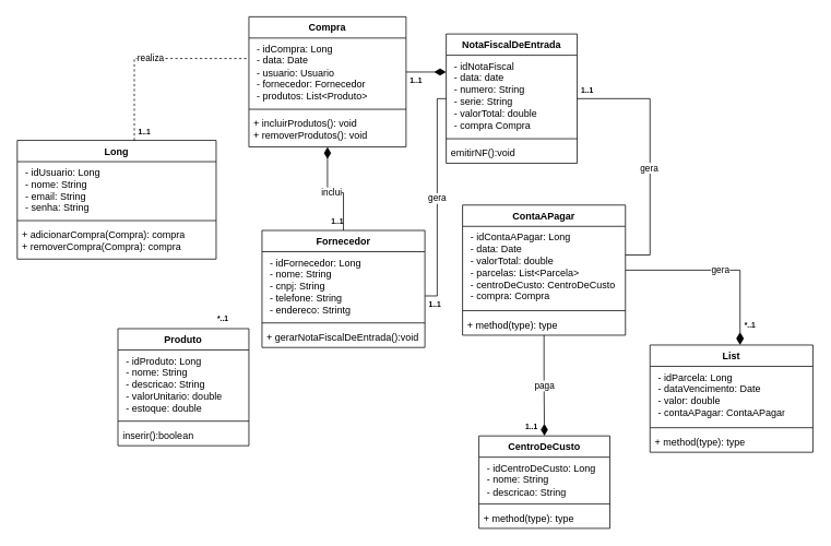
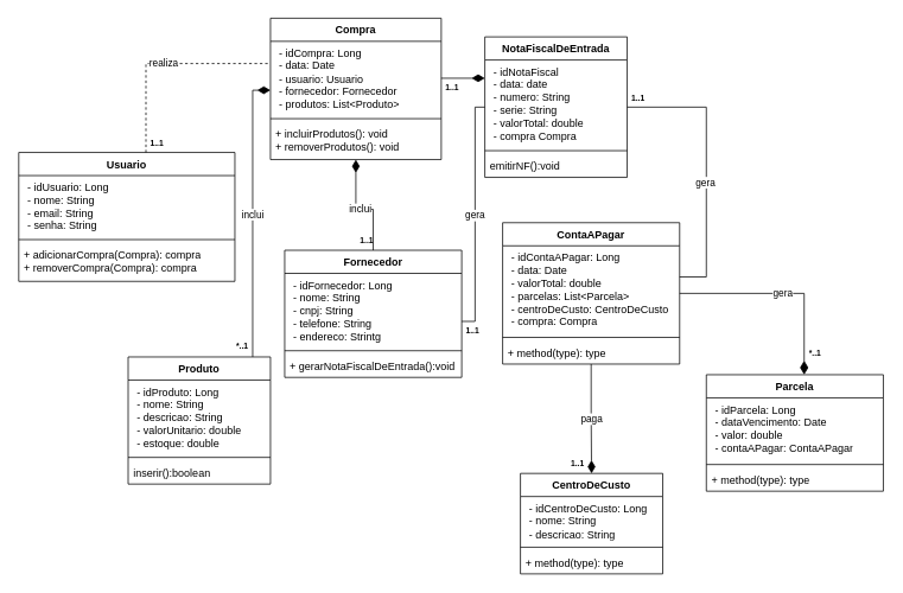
  <mxCell id="0" />
  <mxCell id="1" parent="0" />
- <mxCell id="2" value="&lt;b style=&quot;border-color: var(--border-color);&quot;&gt;Long&lt;/b&gt;" style="swimlane;fontStyle=1;align=center;verticalAlign=top;childLayout=stackLayout;horizontal=1;startSize=26;horizontalStack=0;resizeParent=1;resizeParentMax=0;resizeLast=0;collapsible=1;marginBottom=0;whiteSpace=wrap;html=1;" vertex="1" parent="1"><mxGeometry x="20" y="171" width="243" height="145" as="geometry"><mxRectangle x="-149" width="90" height="30" as="alternateBounds" /></mxGeometry></mxCell>
+ <mxCell id="2" value="&lt;b style=&quot;border-color: var(--border-color);&quot;&gt;Usuario&lt;/b&gt;" style="swimlane;fontStyle=1;align=center;verticalAlign=top;childLayout=stackLayout;horizontal=1;startSize=26;horizontalStack=0;resizeParent=1;resizeParentMax=0;resizeLast=0;collapsible=1;marginBottom=0;whiteSpace=wrap;html=1;" vertex="1" parent="1"><mxGeometry x="20" y="171" width="243" height="145" as="geometry"><mxRectangle x="-149" width="90" height="30" as="alternateBounds" /></mxGeometry></mxCell>
  <mxCell id="3" value="&lt;p style=&quot;border-color: var(--border-color); margin: 0px 0px 0px 4px;&quot;&gt;- idUsuario: Long&lt;/p&gt;&lt;p style=&quot;border-color: var(--border-color); margin: 0px 0px 0px 4px;&quot;&gt;- nome: String&lt;/p&gt;&lt;p style=&quot;border-color: var(--border-color); margin: 0px 0px 0px 4px;&quot;&gt;- email: String&lt;/p&gt;&lt;p style=&quot;border-color: var(--border-color); margin: 0px 0px 0px 4px;&quot;&gt;- senha: String&lt;/p&gt;" style="text;strokeColor=none;fillColor=none;align=left;verticalAlign=top;spacingLeft=4;spacingRight=4;overflow=hidden;rotatable=0;points=[[0,0.5],[1,0.5]];portConstraint=eastwest;whiteSpace=wrap;html=1;" vertex="1" parent="2"><mxGeometry y="26" width="243" height="68" as="geometry" /></mxCell>
  <mxCell id="4" value="" style="line;strokeWidth=1;fillColor=none;align=left;verticalAlign=middle;spacingTop=-1;spacingLeft=3;spacingRight=3;rotatable=0;labelPosition=right;points=[];portConstraint=eastwest;strokeColor=inherit;" vertex="1" parent="2"><mxGeometry y="94" width="243" height="8" as="geometry" /></mxCell>
  <mxCell id="5" value="+&amp;nbsp;adicionarCompra(Compra): compra&lt;br&gt;+ removerCompra(Compra): compra" style="text;strokeColor=none;fillColor=none;align=left;verticalAlign=top;spacingLeft=4;spacingRight=4;overflow=hidden;rotatable=0;points=[[0,0.5],[1,0.5]];portConstraint=eastwest;whiteSpace=wrap;html=1;" vertex="1" parent="2"><mxGeometry y="102" width="243" height="43" as="geometry" /></mxCell>
  <mxCell id="6" value="&lt;b style=&quot;border-color: var(--border-color);&quot;&gt;Compra&lt;/b&gt;" style="swimlane;fontStyle=1;align=center;verticalAlign=top;childLayout=stackLayout;horizontal=1;startSize=26;horizontalStack=0;resizeParent=1;resizeParentMax=0;resizeLast=0;collapsible=1;marginBottom=0;whiteSpace=wrap;html=1;" vertex="1" parent="1"><mxGeometry x="303" y="20" width="192" height="159" as="geometry" /></mxCell>
  <mxCell id="7" value="&lt;p style=&quot;border-color: var(--border-color); margin: 0px 0px 0px 4px;&quot;&gt;- idCompra: Long&lt;br style=&quot;border-color: var(--border-color);&quot;&gt;&lt;span style=&quot;&quot;&gt;- data: Date&lt;/span&gt;&lt;br style=&quot;border-color: var(--border-color);&quot;&gt;&lt;span style=&quot;&quot;&gt;- usuario: Usuario&lt;/span&gt;&lt;br style=&quot;border-color: var(--border-color);&quot;&gt;&lt;span style=&quot;&quot;&gt;- fornecedor: Fornecedor&lt;/span&gt;&lt;br style=&quot;border-color: var(--border-color);&quot;&gt;&lt;span style=&quot;&quot;&gt;- produtos: List&amp;lt;Produto&amp;gt;&lt;/span&gt;&lt;br&gt;&lt;/p&gt;" style="text;strokeColor=none;fillColor=none;align=left;verticalAlign=top;spacingLeft=4;spacingRight=4;overflow=hidden;rotatable=0;points=[[0,0.5],[1,0.5]];portConstraint=eastwest;whiteSpace=wrap;html=1;" vertex="1" parent="6"><mxGeometry y="26" width="192" height="83" as="geometry" /></mxCell>
  <mxCell id="8" value="" style="line;strokeWidth=1;fillColor=none;align=left;verticalAlign=middle;spacingTop=-1;spacingLeft=3;spacingRight=3;rotatable=0;labelPosition=right;points=[];portConstraint=eastwest;strokeColor=inherit;" vertex="1" parent="6"><mxGeometry y="109" width="192" height="8" as="geometry" /></mxCell>
  <mxCell id="9" value="+ incluirProdutos(): void&lt;br&gt;+ removerProdutos(): void" style="text;strokeColor=none;fillColor=none;align=left;verticalAlign=top;spacingLeft=4;spacingRight=4;overflow=hidden;rotatable=0;points=[[0,0.5],[1,0.5]];portConstraint=eastwest;whiteSpace=wrap;html=1;" vertex="1" parent="6"><mxGeometry y="117" width="192" height="42" as="geometry" /></mxCell>
+ <mxCell id="10" value="inclui" style="edgeStyle=orthogonalEdgeStyle;rounded=0;orthogonalLoop=1;jettySize=auto;html=1;endArrow=diamondThin;endFill=1;startArrow=none;startFill=0;endSize=12;" edge="1" parent="1" source="11" target="6"><mxGeometry relative="1" as="geometry"><Array as="points"><mxPoint x="283" y="101" /></Array></mxGeometry></mxCell>
  <mxCell id="11" value="&lt;b style=&quot;border-color: var(--border-color);&quot;&gt;Produto&lt;/b&gt;" style="swimlane;fontStyle=1;align=center;verticalAlign=top;childLayout=stackLayout;horizontal=1;startSize=26;horizontalStack=0;resizeParent=1;resizeParentMax=0;resizeLast=0;collapsible=1;marginBottom=0;whiteSpace=wrap;html=1;" vertex="1" parent="1"><mxGeometry x="143" y="401" width="160" height="143" as="geometry" /></mxCell>
  <mxCell id="12" value="&lt;p style=&quot;border-color: var(--border-color); margin: 0px 0px 0px 4px;&quot;&gt;- idProduto: Long&lt;/p&gt;&lt;p style=&quot;border-color: var(--border-color); margin: 0px 0px 0px 4px;&quot;&gt;- nome: String&lt;/p&gt;&lt;p style=&quot;border-color: var(--border-color); margin: 0px 0px 0px 4px;&quot;&gt;- descricao: String&lt;/p&gt;&lt;p style=&quot;border-color: var(--border-color); margin: 0px 0px 0px 4px;&quot;&gt;- valorUnitario: double&lt;/p&gt;&lt;p style=&quot;border-color: var(--border-color); margin: 0px 0px 0px 4px;&quot;&gt;- estoque: double&lt;/p&gt;" style="text;strokeColor=none;fillColor=none;align=left;verticalAlign=top;spacingLeft=4;spacingRight=4;overflow=hidden;rotatable=0;points=[[0,0.5],[1,0.5]];portConstraint=eastwest;whiteSpace=wrap;html=1;" vertex="1" parent="11"><mxGeometry y="26" width="160" height="83" as="geometry" /></mxCell>
  <mxCell id="13" value="" style="line;strokeWidth=1;fillColor=none;align=left;verticalAlign=middle;spacingTop=-1;spacingLeft=3;spacingRight=3;rotatable=0;labelPosition=right;points=[];portConstraint=eastwest;strokeColor=inherit;" vertex="1" parent="11"><mxGeometry y="109" width="160" height="8" as="geometry" /></mxCell>
  <mxCell id="14" value="inserir():boolean" style="text;strokeColor=none;fillColor=none;align=left;verticalAlign=top;spacingLeft=4;spacingRight=4;overflow=hidden;rotatable=0;points=[[0,0.5],[1,0.5]];portConstraint=eastwest;whiteSpace=wrap;html=1;" vertex="1" parent="11"><mxGeometry y="117" width="160" height="26" as="geometry" /></mxCell>
  <mxCell id="15" value="inclui" style="edgeStyle=orthogonalEdgeStyle;shape=connector;rounded=0;orthogonalLoop=1;jettySize=auto;html=1;labelBackgroundColor=default;strokeColor=default;align=center;verticalAlign=middle;fontFamily=Helvetica;fontSize=11;fontColor=default;endArrow=diamondThin;endFill=1;endSize=12;" edge="1" parent="1" source="16" target="6"><mxGeometry relative="1" as="geometry" /></mxCell>
  <mxCell id="16" value="&lt;b style=&quot;border-color: var(--border-color);&quot;&gt;Fornecedor&lt;/b&gt;" style="swimlane;fontStyle=1;align=center;verticalAlign=top;childLayout=stackLayout;horizontal=1;startSize=26;horizontalStack=0;resizeParent=1;resizeParentMax=0;resizeLast=0;collapsible=1;marginBottom=0;whiteSpace=wrap;html=1;" vertex="1" parent="1"><mxGeometry x="319" y="281" width="199" height="143" as="geometry" /></mxCell>
  <mxCell id="17" value="&lt;p style=&quot;border-color: var(--border-color); margin: 0px 0px 0px 4px;&quot;&gt;- idFornecedor: Long&lt;/p&gt;&lt;p style=&quot;border-color: var(--border-color); margin: 0px 0px 0px 4px;&quot;&gt;- nome: String&lt;/p&gt;&lt;p style=&quot;border-color: var(--border-color); margin: 0px 0px 0px 4px;&quot;&gt;- cnpj: String&lt;/p&gt;&lt;p style=&quot;border-color: var(--border-color); margin: 0px 0px 0px 4px;&quot;&gt;- telefone: String&lt;/p&gt;&lt;p style=&quot;border-color: var(--border-color); margin: 0px 0px 0px 4px;&quot;&gt;- endereco: Strintg&lt;/p&gt;" style="text;strokeColor=none;fillColor=none;align=left;verticalAlign=top;spacingLeft=4;spacingRight=4;overflow=hidden;rotatable=0;points=[[0,0.5],[1,0.5]];portConstraint=eastwest;whiteSpace=wrap;html=1;" vertex="1" parent="16"><mxGeometry y="26" width="199" height="83" as="geometry" /></mxCell>
  <mxCell id="18" value="" style="line;strokeWidth=1;fillColor=none;align=left;verticalAlign=middle;spacingTop=-1;spacingLeft=3;spacingRight=3;rotatable=0;labelPosition=right;points=[];portConstraint=eastwest;strokeColor=inherit;" vertex="1" parent="16"><mxGeometry y="109" width="199" height="8" as="geometry" /></mxCell>
  <mxCell id="19" value="+&amp;nbsp;gerarNotaFiscalDeEntrada():void" style="text;strokeColor=none;fillColor=none;align=left;verticalAlign=top;spacingLeft=4;spacingRight=4;overflow=hidden;rotatable=0;points=[[0,0.5],[1,0.5]];portConstraint=eastwest;whiteSpace=wrap;html=1;" vertex="1" parent="16"><mxGeometry y="117" width="199" height="26" as="geometry" /></mxCell>
  <mxCell id="20" value="&lt;b style=&quot;border-color: var(--border-color);&quot;&gt;NotaFiscalDeEntrada&lt;/b&gt;" style="swimlane;fontStyle=1;align=center;verticalAlign=top;childLayout=stackLayout;horizontal=1;startSize=26;horizontalStack=0;resizeParent=1;resizeParentMax=0;resizeLast=0;collapsible=1;marginBottom=0;whiteSpace=wrap;html=1;" vertex="1" parent="1"><mxGeometry x="544" width="160" height="158" as="geometry" y="41" /></mxCell>
  <mxCell id="21" value="&lt;p style=&quot;border-color: var(--border-color); margin: 0px 0px 0px 4px;&quot;&gt;- idNotaFiscal&lt;/p&gt;&lt;p style=&quot;border-color: var(--border-color); margin: 0px 0px 0px 4px;&quot;&gt;- data: date&lt;/p&gt;&lt;p style=&quot;border-color: var(--border-color); margin: 0px 0px 0px 4px;&quot;&gt;- numero: String&lt;/p&gt;&lt;p style=&quot;border-color: var(--border-color); margin: 0px 0px 0px 4px;&quot;&gt;- serie: String&lt;/p&gt;&lt;p style=&quot;border-color: var(--border-color); margin: 0px 0px 0px 4px;&quot;&gt;- valorTotal: double&lt;/p&gt;&lt;p style=&quot;border-color: var(--border-color); margin: 0px 0px 0px 4px;&quot;&gt;- compra Compra&lt;/p&gt;" style="text;strokeColor=none;fillColor=none;align=left;verticalAlign=top;spacingLeft=4;spacingRight=4;overflow=hidden;rotatable=0;points=[[0,0.5],[1,0.5]];portConstraint=eastwest;whiteSpace=wrap;html=1;" vertex="1" parent="20"><mxGeometry y="26" width="160" height="98" as="geometry" /></mxCell>
  <mxCell id="22" value="" style="line;strokeWidth=1;fillColor=none;align=left;verticalAlign=middle;spacingTop=-1;spacingLeft=3;spacingRight=3;rotatable=0;labelPosition=right;points=[];portConstraint=eastwest;strokeColor=inherit;" vertex="1" parent="20"><mxGeometry y="124" width="160" height="8" as="geometry" /></mxCell>
  <mxCell id="23" value="emitirNF():void" style="text;strokeColor=none;fillColor=none;align=left;verticalAlign=top;spacingLeft=4;spacingRight=4;overflow=hidden;rotatable=0;points=[[0,0.5],[1,0.5]];portConstraint=eastwest;whiteSpace=wrap;html=1;" vertex="1" parent="20"><mxGeometry y="132" width="160" height="26" as="geometry" /></mxCell>
  <mxCell id="24" value="gera" style="edgeStyle=orthogonalEdgeStyle;shape=connector;rounded=0;orthogonalLoop=1;jettySize=auto;html=1;labelBackgroundColor=default;strokeColor=default;align=center;verticalAlign=middle;fontFamily=Helvetica;fontSize=11;fontColor=default;endArrow=diamondThin;endFill=1;endSize=13;" edge="1" parent="1" source="30" target="25"><mxGeometry relative="1" as="geometry"><mxPoint x="863" y="281" as="targetPoint" /><Array as="points"><mxPoint x="903" y="330" /></Array></mxGeometry></mxCell>
- <mxCell id="25" value="&lt;b style=&quot;border-color: var(--border-color);&quot;&gt;List&lt;/b&gt;" style="swimlane;fontStyle=1;align=center;verticalAlign=top;childLayout=stackLayout;horizontal=1;startSize=26;horizontalStack=0;resizeParent=1;resizeParentMax=0;resizeLast=0;collapsible=1;marginBottom=0;whiteSpace=wrap;html=1;" vertex="1" parent="1"><mxGeometry x="793" y="421" width="199" height="131" as="geometry" /></mxCell>
+ <mxCell id="25" value="&lt;b style=&quot;border-color: var(--border-color);&quot;&gt;Parcela&lt;/b&gt;" style="swimlane;fontStyle=1;align=center;verticalAlign=top;childLayout=stackLayout;horizontal=1;startSize=26;horizontalStack=0;resizeParent=1;resizeParentMax=0;resizeLast=0;collapsible=1;marginBottom=0;whiteSpace=wrap;html=1;" vertex="1" parent="1"><mxGeometry x="793" y="421" width="199" height="131" as="geometry" /></mxCell>
  <mxCell id="26" value="&lt;p style=&quot;border-color: var(--border-color); margin: 0px 0px 0px 4px;&quot;&gt;- idParcela: Long&lt;/p&gt;&lt;p style=&quot;border-color: var(--border-color); margin: 0px 0px 0px 4px;&quot;&gt;- dataVencimento: Date&lt;/p&gt;&lt;p style=&quot;border-color: var(--border-color); margin: 0px 0px 0px 4px;&quot;&gt;- valor: double&lt;/p&gt;&lt;p style=&quot;border-color: var(--border-color); margin: 0px 0px 0px 4px;&quot;&gt;- contaAPagar: ContaAPagar&lt;/p&gt;" style="text;strokeColor=none;fillColor=none;align=left;verticalAlign=top;spacingLeft=4;spacingRight=4;overflow=hidden;rotatable=0;points=[[0,0.5],[1,0.5]];portConstraint=eastwest;whiteSpace=wrap;html=1;" vertex="1" parent="25"><mxGeometry y="26" width="199" height="71" as="geometry" /></mxCell>
  <mxCell id="27" value="" style="line;strokeWidth=1;fillColor=none;align=left;verticalAlign=middle;spacingTop=-1;spacingLeft=3;spacingRight=3;rotatable=0;labelPosition=right;points=[];portConstraint=eastwest;strokeColor=inherit;" vertex="1" parent="25"><mxGeometry y="97" width="199" height="8" as="geometry" /></mxCell>
  <mxCell id="28" value="+ method(type): type" style="text;strokeColor=none;fillColor=none;align=left;verticalAlign=top;spacingLeft=4;spacingRight=4;overflow=hidden;rotatable=0;points=[[0,0.5],[1,0.5]];portConstraint=eastwest;whiteSpace=wrap;html=1;" vertex="1" parent="25"><mxGeometry y="105" width="199" height="26" as="geometry" /></mxCell>
  <mxCell id="29" value="paga" style="edgeStyle=orthogonalEdgeStyle;shape=connector;rounded=0;orthogonalLoop=1;jettySize=auto;html=1;labelBackgroundColor=default;strokeColor=default;align=center;verticalAlign=middle;fontFamily=Helvetica;fontSize=11;fontColor=default;endArrow=diamondThin;endFill=1;endSize=12;" edge="1" parent="1" source="30" target="34"><mxGeometry relative="1" as="geometry" /></mxCell>
  <mxCell id="30" value="&lt;b style=&quot;border-color: var(--border-color);&quot;&gt;ContaAPagar&lt;/b&gt;" style="swimlane;fontStyle=1;align=center;verticalAlign=top;childLayout=stackLayout;horizontal=1;startSize=26;horizontalStack=0;resizeParent=1;resizeParentMax=0;resizeLast=0;collapsible=1;marginBottom=0;whiteSpace=wrap;html=1;" vertex="1" parent="1"><mxGeometry x="564" y="250" width="199" height="159" as="geometry" /></mxCell>
  <mxCell id="31" value="&lt;p style=&quot;border-color: var(--border-color); margin: 0px 0px 0px 4px;&quot;&gt;- idContaAPagar: Long&lt;/p&gt;&lt;p style=&quot;border-color: var(--border-color); margin: 0px 0px 0px 4px;&quot;&gt;- data: Date&lt;/p&gt;&lt;p style=&quot;border-color: var(--border-color); margin: 0px 0px 0px 4px;&quot;&gt;- valorTotal: double&lt;/p&gt;&lt;p style=&quot;border-color: var(--border-color); margin: 0px 0px 0px 4px;&quot;&gt;- parcelas: List&amp;lt;Parcela&amp;gt;&lt;/p&gt;&lt;p style=&quot;border-color: var(--border-color); margin: 0px 0px 0px 4px;&quot;&gt;- centroDeCusto: CentroDeCusto&lt;/p&gt;&lt;p style=&quot;border-color: var(--border-color); margin: 0px 0px 0px 4px;&quot;&gt;- compra: Compra&lt;/p&gt;" style="text;strokeColor=none;fillColor=none;align=left;verticalAlign=top;spacingLeft=4;spacingRight=4;overflow=hidden;rotatable=0;points=[[0,0.5],[1,0.5]];portConstraint=eastwest;whiteSpace=wrap;html=1;" vertex="1" parent="30"><mxGeometry y="26" width="199" height="99" as="geometry" /></mxCell>
  <mxCell id="32" value="" style="line;strokeWidth=1;fillColor=none;align=left;verticalAlign=middle;spacingTop=-1;spacingLeft=3;spacingRight=3;rotatable=0;labelPosition=right;points=[];portConstraint=eastwest;strokeColor=inherit;" vertex="1" parent="30"><mxGeometry y="125" width="199" height="8" as="geometry" /></mxCell>
  <mxCell id="33" value="+ method(type): type" style="text;strokeColor=none;fillColor=none;align=left;verticalAlign=top;spacingLeft=4;spacingRight=4;overflow=hidden;rotatable=0;points=[[0,0.5],[1,0.5]];portConstraint=eastwest;whiteSpace=wrap;html=1;" vertex="1" parent="30"><mxGeometry y="133" width="199" height="26" as="geometry" /></mxCell>
  <mxCell id="34" value="&lt;b style=&quot;border-color: var(--border-color);&quot;&gt;CentroDeCusto&lt;/b&gt;" style="swimlane;fontStyle=1;align=center;verticalAlign=top;childLayout=stackLayout;horizontal=1;startSize=26;horizontalStack=0;resizeParent=1;resizeParentMax=0;resizeLast=0;collapsible=1;marginBottom=0;whiteSpace=wrap;html=1;" vertex="1" parent="1"><mxGeometry x="584" y="532" width="160" height="113" as="geometry" /></mxCell>
  <mxCell id="35" value="&lt;p style=&quot;border-color: var(--border-color); margin: 0px 0px 0px 4px;&quot;&gt;- idCentroDeCusto: Long&lt;/p&gt;&lt;p style=&quot;border-color: var(--border-color); margin: 0px 0px 0px 4px;&quot;&gt;- nome: String&lt;/p&gt;&lt;p style=&quot;border-color: var(--border-color); margin: 0px 0px 0px 4px;&quot;&gt;- descricao: String&lt;/p&gt;" style="text;strokeColor=none;fillColor=none;align=left;verticalAlign=top;spacingLeft=4;spacingRight=4;overflow=hidden;rotatable=0;points=[[0,0.5],[1,0.5]];portConstraint=eastwest;whiteSpace=wrap;html=1;" vertex="1" parent="34"><mxGeometry y="26" width="160" height="53" as="geometry" /></mxCell>
  <mxCell id="36" value="" style="line;strokeWidth=1;fillColor=none;align=left;verticalAlign=middle;spacingTop=-1;spacingLeft=3;spacingRight=3;rotatable=0;labelPosition=right;points=[];portConstraint=eastwest;strokeColor=inherit;" vertex="1" parent="34"><mxGeometry y="79" width="160" height="8" as="geometry" /></mxCell>
  <mxCell id="37" value="+ method(type): type" style="text;strokeColor=none;fillColor=none;align=left;verticalAlign=top;spacingLeft=4;spacingRight=4;overflow=hidden;rotatable=0;points=[[0,0.5],[1,0.5]];portConstraint=eastwest;whiteSpace=wrap;html=1;" vertex="1" parent="34"><mxGeometry y="87" width="160" height="26" as="geometry" /></mxCell>
  <mxCell id="38" value="realiza" style="edgeStyle=orthogonalEdgeStyle;rounded=0;orthogonalLoop=1;jettySize=auto;html=1;endArrow=none;endFill=0;dashed=1;" edge="1" parent="1" source="2" target="6"><mxGeometry relative="1" as="geometry"><mxPoint x="123" y="141" as="sourcePoint" /><Array as="points"><mxPoint x="163" y="71" /></Array></mxGeometry></mxCell>
  <mxCell id="39" value="1..1" style="text;align=center;fontStyle=1;verticalAlign=middle;spacingLeft=3;spacingRight=3;strokeColor=none;rotatable=0;points=[[0,0.5],[1,0.5]];portConstraint=eastwest;html=1;fontSize=9;" vertex="1" parent="1"><mxGeometry x="163" y="150" width="23" height="21" as="geometry" /></mxCell>
  <mxCell id="40" value="1..1" style="text;align=center;fontStyle=1;verticalAlign=middle;spacingLeft=3;spacingRight=3;strokeColor=none;rotatable=0;points=[[0,0.5],[1,0.5]];portConstraint=eastwest;html=1;fontSize=9;" vertex="1" parent="1"><mxGeometry x="495" y="88" width="23" height="21" as="geometry" /></mxCell>
  <mxCell id="41" value="*..1" style="text;align=center;fontStyle=1;verticalAlign=middle;spacingLeft=3;spacingRight=3;strokeColor=none;rotatable=0;points=[[0,0.5],[1,0.5]];portConstraint=eastwest;html=1;fontSize=9;" vertex="1" parent="1"><mxGeometry x="259" y="378" width="23" height="21" as="geometry" /></mxCell>
  <mxCell id="42" value="gera" style="edgeStyle=orthogonalEdgeStyle;rounded=0;orthogonalLoop=1;jettySize=auto;html=1;endArrow=none;endFill=0;" edge="1" parent="1" source="17" target="20"><mxGeometry relative="1" as="geometry"><Array as="points"><mxPoint x="533" y="361" /><mxPoint x="533" y="120" /></Array></mxGeometry></mxCell>
  <mxCell id="43" style="edgeStyle=orthogonalEdgeStyle;rounded=0;orthogonalLoop=1;jettySize=auto;html=1;endArrow=none;endFill=0;" edge="1" parent="1" source="31" target="20"><mxGeometry relative="1" as="geometry"><Array as="points"><mxPoint x="793" y="311" /><mxPoint x="793" y="120" /></Array></mxGeometry></mxCell>
  <mxCell id="44" value="gera" style="edgeLabel;html=1;align=center;verticalAlign=middle;resizable=0;points=[];fontSize=11;fontFamily=Helvetica;fontColor=default;" vertex="1" connectable="0" parent="43"><mxGeometry x="-0.119" y="2" relative="1" as="geometry"><mxPoint as="offset" /></mxGeometry></mxCell>
  <mxCell id="45" value="1..1" style="text;align=center;fontStyle=1;verticalAlign=middle;spacingLeft=3;spacingRight=3;strokeColor=none;rotatable=0;points=[[0,0.5],[1,0.5]];portConstraint=eastwest;html=1;fontSize=9;" vertex="1" parent="1"><mxGeometry x="518" y="361" width="23" height="21" as="geometry" /></mxCell>
  <mxCell id="46" value="1..1" style="text;align=center;fontStyle=1;verticalAlign=middle;spacingLeft=3;spacingRight=3;strokeColor=none;rotatable=0;points=[[0,0.5],[1,0.5]];portConstraint=eastwest;html=1;fontSize=9;" vertex="1" parent="1"><mxGeometry x="636" y="510" width="23" height="21" as="geometry" /></mxCell>
  <mxCell id="47" value="*..1" style="text;align=center;fontStyle=1;verticalAlign=middle;spacingLeft=3;spacingRight=3;strokeColor=none;rotatable=0;points=[[0,0.5],[1,0.5]];portConstraint=eastwest;html=1;fontSize=9;" vertex="1" parent="1"><mxGeometry x="903" y="386" width="23" height="21" as="geometry" /></mxCell>
  <mxCell id="48" style="edgeStyle=orthogonalEdgeStyle;shape=connector;rounded=0;orthogonalLoop=1;jettySize=auto;html=1;labelBackgroundColor=default;strokeColor=default;align=center;verticalAlign=middle;fontFamily=Helvetica;fontSize=11;fontColor=default;endArrow=diamondThin;endFill=1;endSize=12;" edge="1" parent="1" source="7" target="20"><mxGeometry relative="1" as="geometry"><Array as="points"><mxPoint x="483" y="111" /><mxPoint x="483" y="111" /></Array></mxGeometry></mxCell>
  <mxCell id="49" value="1..1" style="text;align=center;fontStyle=1;verticalAlign=middle;spacingLeft=3;spacingRight=3;strokeColor=none;rotatable=0;points=[[0,0.5],[1,0.5]];portConstraint=eastwest;html=1;fontSize=9;" vertex="1" parent="1"><mxGeometry x="399" y="260" width="23" height="21" as="geometry" /></mxCell>
  <mxCell id="50" value="1..1" style="text;align=center;fontStyle=1;verticalAlign=middle;spacingLeft=3;spacingRight=3;strokeColor=none;rotatable=0;points=[[0,0.5],[1,0.5]];portConstraint=eastwest;html=1;fontSize=9;" vertex="1" parent="1"><mxGeometry x="704" y="99" width="23" height="21" as="geometry" /></mxCell>
